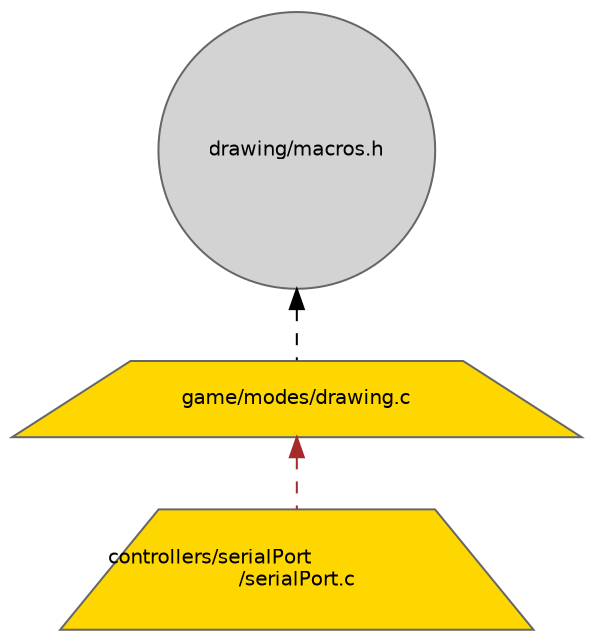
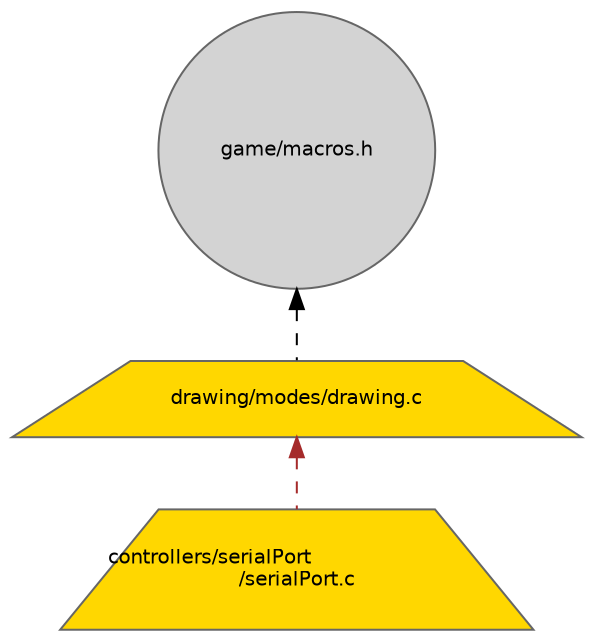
  digraph {
    node [color=gray40 fillcolor=gold fontname=Helvetica fontsize=10 shape=trapezium style=filled]
    edge [dir=back fontname=Helvetica fontsize=10 labelfontname=Helvetica labelfontsize=10 style=dashed]
-   n1 [fillcolor=lightgrey fontcolor=black height=0.2 label="drawing/macros.h" shape=circle width=0.4]
-   n2 [height=0.2 label="game/modes/drawing.c" width=0.4]
+   n1 [fillcolor=lightgrey fontcolor=black height=0.2 label="game/macros.h" shape=circle width=0.4]
+   n2 [height=0.2 label="drawing/modes/drawing.c" width=0.4]
    n3 [height=0.2 label="controllers/serialPort\l/serialPort.c" width=0.4]
    n1 -> n2 [color=black]
    n2 -> n3 [color=brown]
  }
